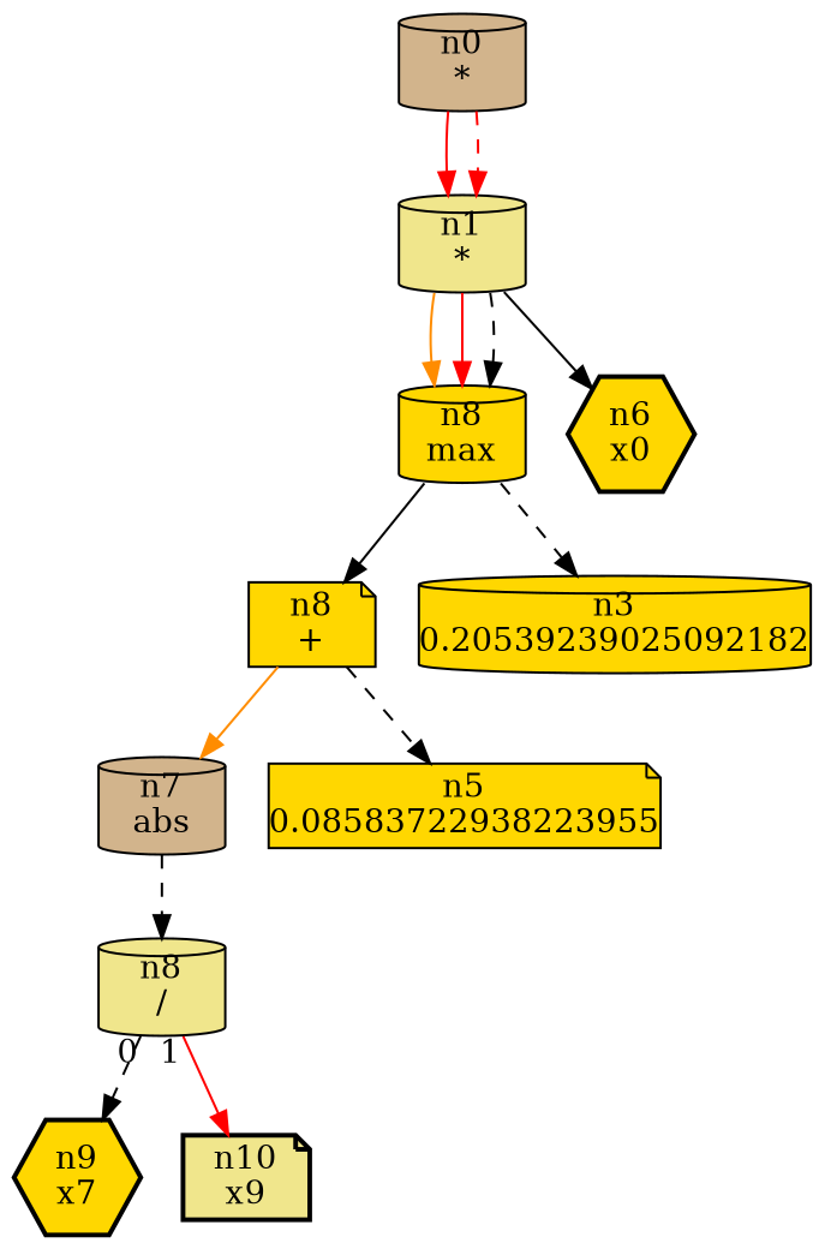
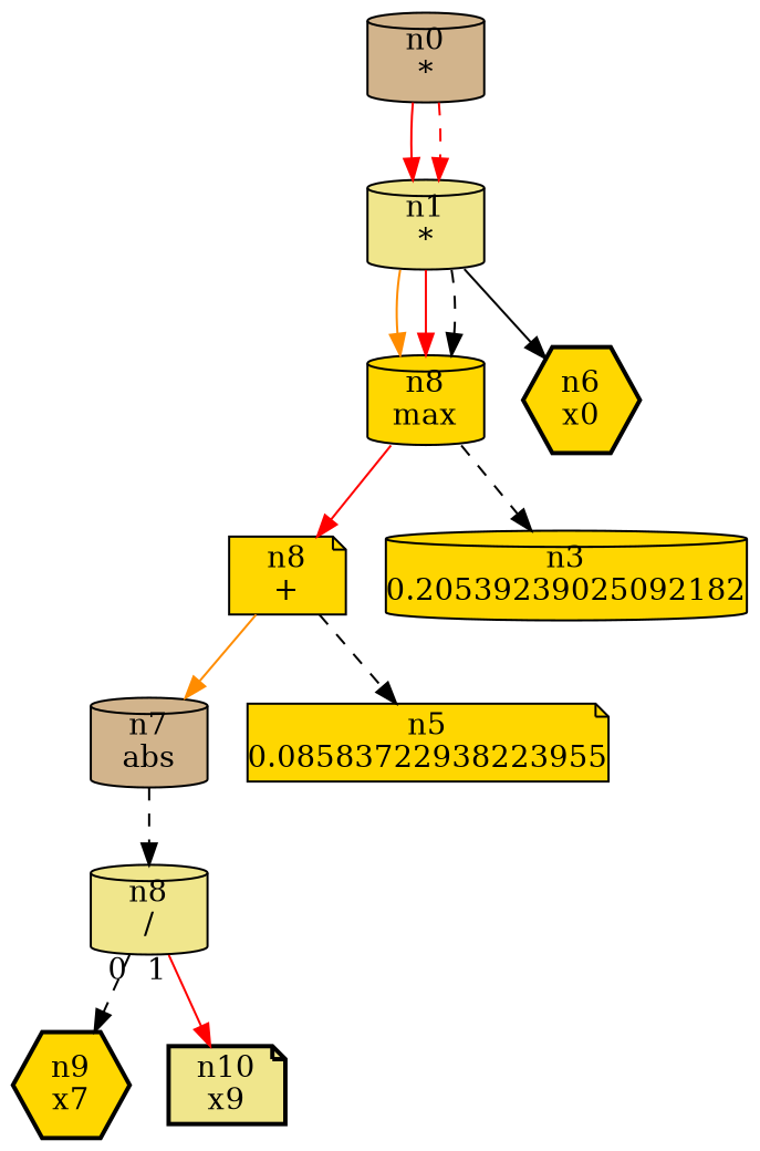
  digraph {
    node [fillcolor=gold margin=0 penwidth=1.0 shape=cylinder style=filled]
    edge [color=black style=solid]
    n1 [fillcolor=tan label="n0\n*"]
    n2 [fillcolor=khaki label="n1\n*"]
    n3 [label="n8\nmax"]
    n4 [label="n6\nx0" penwidth=2.0 shape=hexagon]
    n5 [label="n8\n+" shape=note]
    n6 [label="n3\n0.20539239025092182"]
    n7 [fillcolor=tan label="n7\nabs"]
    n8 [label="n5\n0.08583722938223955" shape=note]
    n9 [fillcolor=khaki label="n8\n/"]
    n10 [label="n9\nx7" penwidth=2.0 shape=hexagon]
    n11 [fillcolor=khaki label="n10\nx9" penwidth=2.0 shape=note]
    n1 -> n2 [color=red]
    n1 -> n2 [color=red style=dashed]
    n2 -> n3 [color=darkorange]
    n2 -> n3 [color=red]
    n2 -> n3 [style=dashed]
    n2 -> n4
-   n3 -> n5
+   n3 -> n5 [color=red]
    n3 -> n6 [style=dashed]
    n5 -> n7 [color=darkorange]
    n5 -> n8 [style=dashed]
    n7 -> n9 [style=dashed]
    n9 -> n10 [style=dashed taillabel=0]
    n9 -> n11 [color=red taillabel=1]
  }
